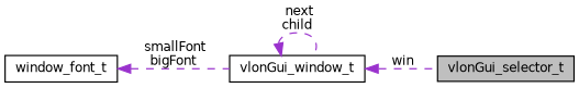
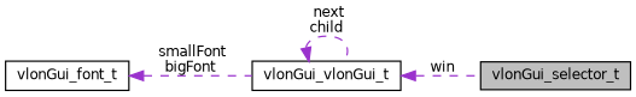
  digraph {
    rankdir=LR
    node [color=black fillcolor=white fontname=Helvetica fontsize=10 shape=record style=filled]
    edge [color=darkorchid3 dir=back fontname=Helvetica fontsize=10 labelfontname=Helvetica labelfontsize=10 style=dashed]
    n1 [fillcolor=grey75 fontcolor=black height=0.2 label=vlonGui_selector_t width=0.4]
-   n2 [height=0.2 label=window_font_t width=0.4]
-   n3 [height=0.2 label=vlonGui_window_t width=0.4]
+   n2 [height=0.2 label=vlonGui_font_t width=0.4]
+   n3 [height=0.2 label=vlonGui_vlonGui_t width=0.4]
    n2 -> n3 [label=" smallFont\nbigFont"]
    n3 -> n1 [label=" win"]
    n3 -> n3 [label=" next\nchild"]
  }
